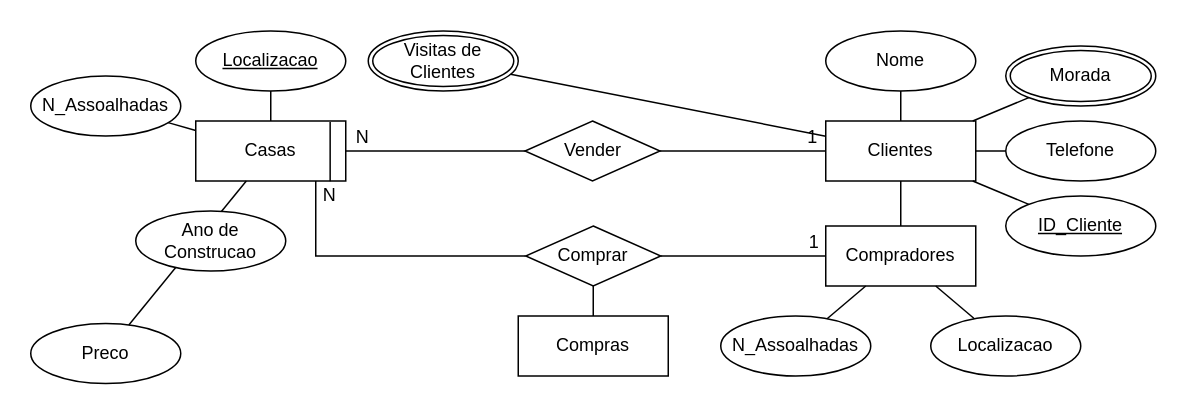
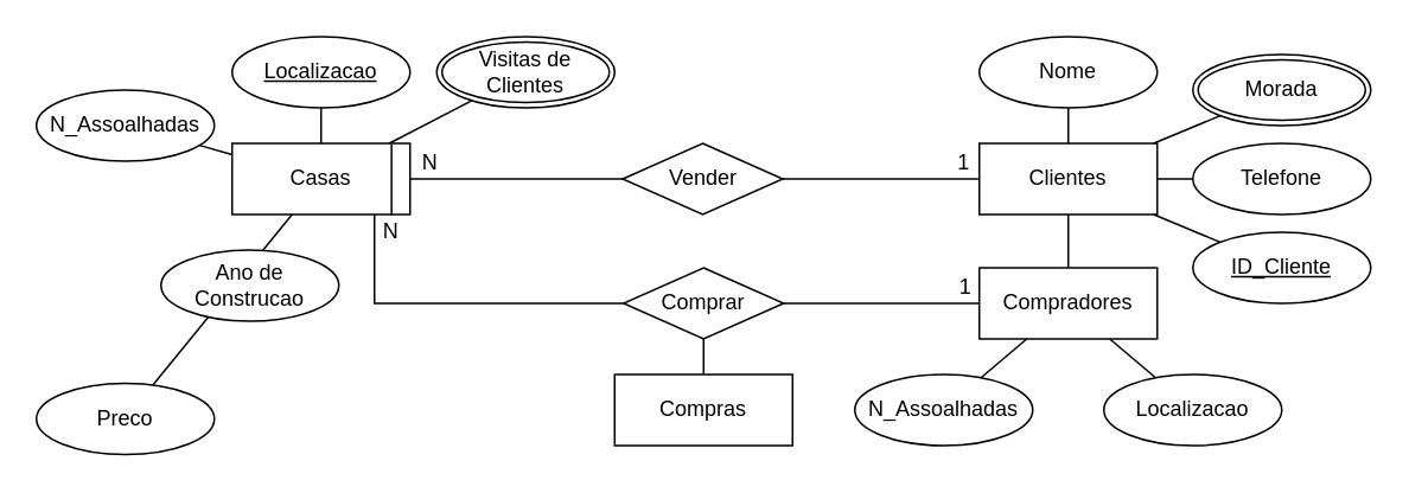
  <mxCell id="0" />
  <mxCell id="1" parent="0" />
  <mxCell id="2" value="Casas" style="whiteSpace=wrap;html=1;align=center;" vertex="1" parent="1"><mxGeometry x="130" y="80" width="100" height="40" as="geometry" /></mxCell>
  <mxCell id="3" value="Clientes" style="whiteSpace=wrap;html=1;align=center;" vertex="1" parent="1"><mxGeometry x="550" y="80" width="100" height="40" as="geometry" /></mxCell>
  <mxCell id="4" value="Localizacao" style="ellipse;whiteSpace=wrap;html=1;align=center;fontStyle=4;" vertex="1" parent="1"><mxGeometry x="130" y="20" width="100" height="40" as="geometry" /></mxCell>
  <mxCell id="5" value="" style="endArrow=none;html=1;rounded=0;" edge="1" parent="1" source="4" target="2"><mxGeometry relative="1" as="geometry"><mxPoint x="120" y="200" as="sourcePoint" /><mxPoint x="280" y="200" as="targetPoint" /></mxGeometry></mxCell>
  <mxCell id="6" value="N_Assoalhadas" style="ellipse;whiteSpace=wrap;html=1;align=center;" vertex="1" parent="1"><mxGeometry x="20" y="50" width="100" height="40" as="geometry" /></mxCell>
  <mxCell id="7" value="" style="endArrow=none;html=1;rounded=0;" edge="1" parent="1" source="6" target="2"><mxGeometry relative="1" as="geometry"><mxPoint x="60" y="260" as="sourcePoint" /><mxPoint x="220" y="260" as="targetPoint" /></mxGeometry></mxCell>
  <mxCell id="8" value="Preco" style="ellipse;whiteSpace=wrap;html=1;align=center;" vertex="1" parent="1"><mxGeometry x="20" y="215" width="100" height="40" as="geometry" /></mxCell>
  <mxCell id="9" value="" style="endArrow=none;html=1;rounded=0;" edge="1" parent="1" source="8" target="2"><mxGeometry relative="1" as="geometry"><mxPoint x="150" y="180" as="sourcePoint" /><mxPoint x="310" y="180" as="targetPoint" /></mxGeometry></mxCell>
  <mxCell id="10" value="Ano de Construcao" style="ellipse;whiteSpace=wrap;html=1;align=center;" vertex="1" parent="1"><mxGeometry x="90" y="140" width="100" height="40" as="geometry" /></mxCell>
  <mxCell id="11" value="" style="endArrow=none;html=1;rounded=0;exitX=0.896;exitY=0.018;exitDx=0;exitDy=0;exitPerimeter=0;entryX=0.896;entryY=1.004;entryDx=0;entryDy=0;entryPerimeter=0;" edge="1" parent="1" source="2" target="2"><mxGeometry relative="1" as="geometry"><mxPoint x="200" y="270" as="sourcePoint" /><mxPoint x="360" y="270" as="targetPoint" /></mxGeometry></mxCell>
  <mxCell id="12" style="edgeStyle=orthogonalEdgeStyle;rounded=0;orthogonalLoop=1;jettySize=auto;html=1;exitX=1;exitY=0.5;exitDx=0;exitDy=0;endArrow=none;endFill=0;" edge="1" parent="1" source="16" target="3"><mxGeometry relative="1" as="geometry" /></mxCell>
  <mxCell id="13" value="1" style="edgeLabel;html=1;align=center;verticalAlign=middle;resizable=0;points=[];fontSize=12;" vertex="1" connectable="0" parent="12"><mxGeometry x="0.749" y="1" relative="1" as="geometry"><mxPoint x="4" y="-9" as="offset" /></mxGeometry></mxCell>
  <mxCell id="14" style="edgeStyle=orthogonalEdgeStyle;rounded=0;orthogonalLoop=1;jettySize=auto;html=1;exitX=0;exitY=0.5;exitDx=0;exitDy=0;endArrow=none;endFill=0;" edge="1" parent="1" source="16" target="2"><mxGeometry relative="1" as="geometry" /></mxCell>
  <mxCell id="15" value="N" style="edgeLabel;html=1;align=center;verticalAlign=middle;resizable=0;points=[];fontSize=12;" vertex="1" connectable="0" parent="14"><mxGeometry x="0.782" relative="1" as="geometry"><mxPoint x="-3" y="-10" as="offset" /></mxGeometry></mxCell>
  <mxCell id="16" value="Vender" style="shape=rhombus;perimeter=rhombusPerimeter;whiteSpace=wrap;html=1;align=center;" vertex="1" parent="1"><mxGeometry x="349.5" y="80" width="90" height="40" as="geometry" /></mxCell>
  <mxCell id="17" value="Nome" style="ellipse;whiteSpace=wrap;html=1;align=center;" vertex="1" parent="1"><mxGeometry x="550" y="20" width="100" height="40" as="geometry" /></mxCell>
  <mxCell id="18" value="Morada" style="ellipse;shape=doubleEllipse;margin=3;whiteSpace=wrap;html=1;align=center;" vertex="1" parent="1"><mxGeometry x="670" y="30" width="100" height="40" as="geometry" /></mxCell>
  <mxCell id="19" value="Telefone" style="ellipse;whiteSpace=wrap;html=1;align=center;" vertex="1" parent="1"><mxGeometry x="670" y="80" width="100" height="40" as="geometry" /></mxCell>
  <mxCell id="20" value="" style="endArrow=none;html=1;rounded=0;" edge="1" parent="1" source="3" target="19"><mxGeometry relative="1" as="geometry"><mxPoint x="570" y="210" as="sourcePoint" /><mxPoint x="730" y="210" as="targetPoint" /></mxGeometry></mxCell>
  <mxCell id="21" value="" style="endArrow=none;html=1;rounded=0;" edge="1" parent="1" source="18" target="3"><mxGeometry relative="1" as="geometry"><mxPoint x="530" y="200" as="sourcePoint" /><mxPoint x="690" y="200" as="targetPoint" /></mxGeometry></mxCell>
  <mxCell id="22" value="" style="endArrow=none;html=1;rounded=0;" edge="1" parent="1" source="3" target="17"><mxGeometry relative="1" as="geometry"><mxPoint x="520" y="210" as="sourcePoint" /><mxPoint x="680" y="210" as="targetPoint" /></mxGeometry></mxCell>
- <mxCell id="23" value="" style="endArrow=none;html=1;rounded=0;" edge="1" parent="1" source="39" target="3"><mxGeometry relative="1" as="geometry"><mxPoint x="268.361" y="55.648" as="sourcePoint" /><mxPoint x="420" y="190" as="targetPoint" /></mxGeometry></mxCell>
+ <mxCell id="23" value="" style="endArrow=none;html=1;rounded=0;" edge="1" parent="1" source="39" target="2"><mxGeometry relative="1" as="geometry"><mxPoint x="268.361" y="55.648" as="sourcePoint" /><mxPoint x="420" y="190" as="targetPoint" /></mxGeometry></mxCell>
  <mxCell id="24" value="Compradores" style="whiteSpace=wrap;html=1;align=center;" vertex="1" parent="1"><mxGeometry x="550" y="150" width="100" height="40" as="geometry" /></mxCell>
  <mxCell id="25" value="" style="endArrow=none;html=1;rounded=0;" edge="1" parent="1" source="3" target="24"><mxGeometry relative="1" as="geometry"><mxPoint x="560" y="150" as="sourcePoint" /><mxPoint x="720" y="150" as="targetPoint" /></mxGeometry></mxCell>
  <mxCell id="26" value="N_Assoalhadas" style="ellipse;whiteSpace=wrap;html=1;align=center;" vertex="1" parent="1"><mxGeometry x="480" y="210" width="100" height="40" as="geometry" /></mxCell>
  <mxCell id="27" value="" style="endArrow=none;html=1;rounded=0;" edge="1" parent="1" source="26" target="24"><mxGeometry relative="1" as="geometry"><mxPoint x="230" y="240" as="sourcePoint" /><mxPoint x="390" y="240" as="targetPoint" /></mxGeometry></mxCell>
  <mxCell id="28" value="Localizacao" style="ellipse;whiteSpace=wrap;html=1;align=center;" vertex="1" parent="1"><mxGeometry x="620" y="210" width="100" height="40" as="geometry" /></mxCell>
  <mxCell id="29" value="" style="endArrow=none;html=1;rounded=0;" edge="1" parent="1" source="28" target="24"><mxGeometry relative="1" as="geometry"><mxPoint x="360" y="280" as="sourcePoint" /><mxPoint x="520" y="280" as="targetPoint" /></mxGeometry></mxCell>
  <mxCell id="30" style="edgeStyle=orthogonalEdgeStyle;rounded=0;orthogonalLoop=1;jettySize=auto;html=1;exitX=1;exitY=0.5;exitDx=0;exitDy=0;endArrow=none;endFill=0;" edge="1" parent="1" source="35" target="24"><mxGeometry relative="1" as="geometry" /></mxCell>
  <mxCell id="31" value="1" style="edgeLabel;html=1;align=center;verticalAlign=middle;resizable=0;points=[];fontSize=12;" vertex="1" connectable="0" parent="30"><mxGeometry x="0.842" relative="1" as="geometry"><mxPoint y="-10" as="offset" /></mxGeometry></mxCell>
  <mxCell id="32" style="edgeStyle=orthogonalEdgeStyle;rounded=0;orthogonalLoop=1;jettySize=auto;html=1;exitX=0;exitY=0.5;exitDx=0;exitDy=0;endArrow=none;endFill=0;" edge="1" parent="1" source="35" target="2"><mxGeometry relative="1" as="geometry"><Array as="points"><mxPoint x="210" y="170" /></Array></mxGeometry></mxCell>
  <mxCell id="33" value="N" style="edgeLabel;html=1;align=center;verticalAlign=middle;resizable=0;points=[];fontSize=12;" vertex="1" connectable="0" parent="32"><mxGeometry x="0.908" y="1" relative="1" as="geometry"><mxPoint x="9" as="offset" /></mxGeometry></mxCell>
  <mxCell id="34" style="edgeStyle=orthogonalEdgeStyle;rounded=0;orthogonalLoop=1;jettySize=auto;html=1;exitX=0.5;exitY=1;exitDx=0;exitDy=0;endArrow=none;endFill=0;" edge="1" parent="1" source="35" target="36"><mxGeometry relative="1" as="geometry" /></mxCell>
  <mxCell id="35" value="Comprar" style="shape=rhombus;perimeter=rhombusPerimeter;whiteSpace=wrap;html=1;align=center;" vertex="1" parent="1"><mxGeometry x="350" y="150" width="90" height="40" as="geometry" /></mxCell>
  <mxCell id="36" value="Compras" style="whiteSpace=wrap;html=1;align=center;" vertex="1" parent="1"><mxGeometry x="345" y="210" width="100" height="40" as="geometry" /></mxCell>
  <mxCell id="37" value="ID_Cliente" style="ellipse;whiteSpace=wrap;html=1;align=center;fontStyle=4;" vertex="1" parent="1"><mxGeometry x="670" y="130" width="100" height="40" as="geometry" /></mxCell>
  <mxCell id="38" value="" style="endArrow=none;html=1;rounded=0;" edge="1" parent="1" source="37" target="3"><mxGeometry relative="1" as="geometry"><mxPoint x="520" y="300" as="sourcePoint" /><mxPoint x="680" y="300" as="targetPoint" /></mxGeometry></mxCell>
  <mxCell id="39" value="Visitas de Clientes" style="ellipse;shape=doubleEllipse;margin=3;whiteSpace=wrap;html=1;align=center;" vertex="1" parent="1"><mxGeometry x="245" y="20" width="100" height="40" as="geometry" /></mxCell>
